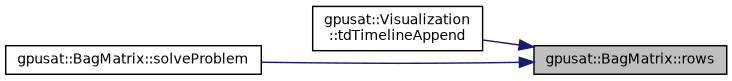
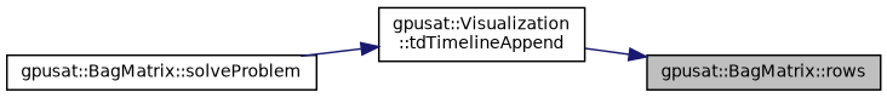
  digraph {
    rankdir=RL
    node [color=black fillcolor=white fontname=Helvetica fontsize=10 shape=record style=filled]
    edge [color=midnightblue dir=back fontname=Helvetica fontsize=10 labelfontname=Helvetica labelfontsize=10 style=solid]
    n1 [fillcolor=grey75 fontcolor=black height=0.2 label="gpusat::BagMatrix::rows" width=0.4]
    n2 [height=0.2 label="gpusat::Visualization\l::tdTimelineAppend" width=0.4]
    n3 [height=0.2 label="gpusat::BagMatrix::solveProblem" width=0.4]
    n1 -> n2
-   n1 -> n3
+   n2 -> n3
  }
